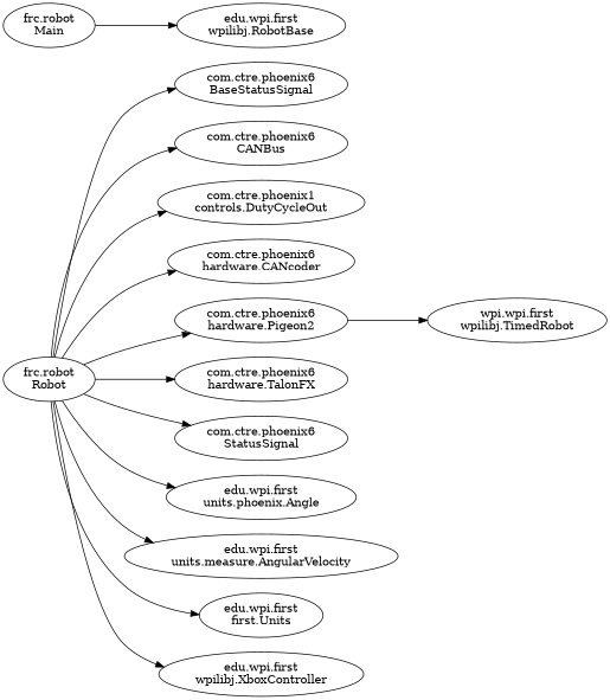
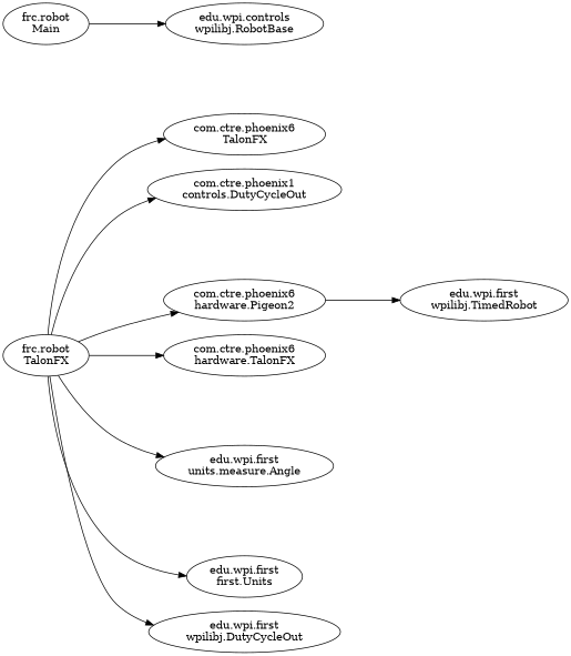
  digraph {
    constraint=false
    rankdir=LR
-   n1 [label="com.ctre.phoenix6\nBaseStatusSignal"]
-   n2 [label="com.ctre.phoenix6\nCANBus"]
+   n2 [label="com.ctre.phoenix6\nTalonFX"]
    n3 [label="com.ctre.phoenix1\ncontrols.DutyCycleOut"]
-   n4 [label="com.ctre.phoenix6\nhardware.CANcoder"]
    n5 [label="com.ctre.phoenix6\nhardware.Pigeon2"]
-   n6 [label="wpi.wpi.first\nwpilibj.TimedRobot"]
+   n6 [label="edu.wpi.first\nwpilibj.TimedRobot"]
    n7 [label="com.ctre.phoenix6\nhardware.TalonFX"]
-   n8 [label="com.ctre.phoenix6\nStatusSignal"]
-   n9 [label="edu.wpi.first\nunits.phoenix.Angle"]
-   n10 [label="edu.wpi.first\nunits.measure.AngularVelocity"]
+   n9 [label="edu.wpi.first\nunits.measure.Angle"]
    n11 [label="edu.wpi.first\nfirst.Units"]
-   n12 [label="edu.wpi.first\nwpilibj.RobotBase"]
-   n13 [label="edu.wpi.first\nwpilibj.XboxController"]
+   n12 [label="edu.wpi.controls\nwpilibj.RobotBase"]
+   n13 [label="edu.wpi.first\nwpilibj.DutyCycleOut"]
    n14 [label="frc.robot\nMain"]
-   n15 [label="frc.robot\nRobot"]
+   n15 [label="frc.robot\nTalonFX"]
    n5 -> n6
    n14 -> n12
-   n15 -> n1
    n15 -> n2
    n15 -> n3
-   n15 -> n4
    n15 -> n5
    n15 -> n7
-   n15 -> n8
    n15 -> n9
-   n15 -> n10
    n15 -> n11
    n15 -> n13
  }
